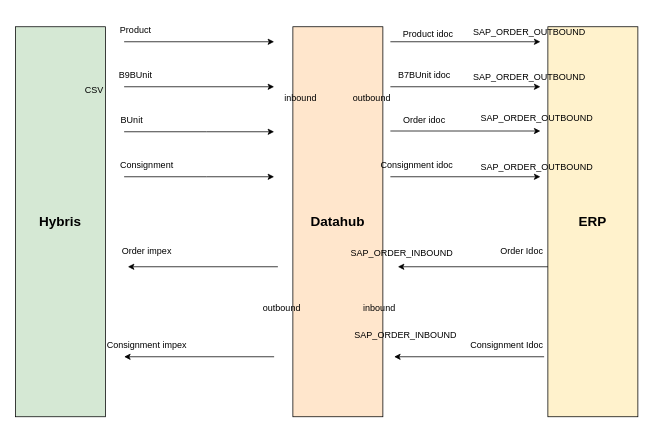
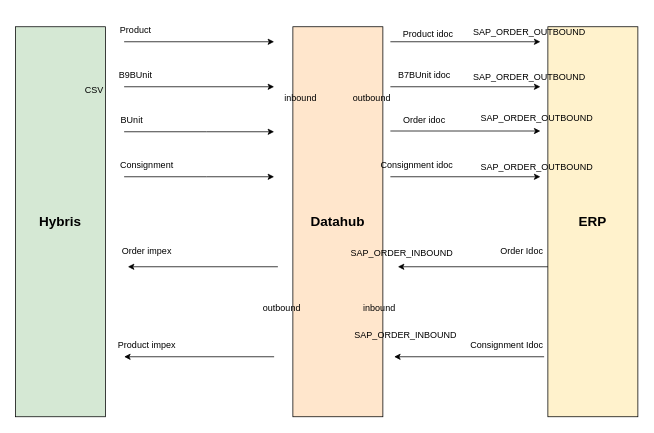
  <mxCell id="0" />
  <mxCell id="1" parent="0" />
  <mxCell id="2" value="&lt;font style=&quot;font-size: 18px;&quot;&gt;&lt;b&gt;Datahub&lt;/b&gt;&lt;/font&gt;" style="rounded=0;whiteSpace=wrap;html=1;fillColor=#ffe6cc;" parent="1" vertex="1"><mxGeometry x="390" y="35" width="120" height="520" as="geometry" /></mxCell>
  <mxCell id="3" value="outbound" style="text;html=1;align=center;verticalAlign=middle;resizable=0;points=[];autosize=1;strokeColor=none;fillColor=none;" vertex="1" parent="1"><mxGeometry x="460" y="115" width="70" height="30" as="geometry" /></mxCell>
  <mxCell id="4" value="inbound" style="text;html=1;align=center;verticalAlign=middle;resizable=0;points=[];autosize=1;strokeColor=none;fillColor=none;" vertex="1" parent="1"><mxGeometry x="470" y="395" width="70" height="30" as="geometry" /></mxCell>
  <mxCell id="5" value="outbound" style="text;html=1;align=center;verticalAlign=middle;resizable=0;points=[];autosize=1;strokeColor=none;fillColor=none;" vertex="1" parent="1"><mxGeometry x="340" y="395" width="70" height="30" as="geometry" /></mxCell>
  <mxCell id="6" value="" style="endArrow=classic;html=1;rounded=0;" edge="1" parent="1"><mxGeometry width="50" height="50" relative="1" as="geometry"><mxPoint x="165" y="55" as="sourcePoint" /><mxPoint x="365" y="55" as="targetPoint" /></mxGeometry></mxCell>
  <mxCell id="7" value="&lt;font style=&quot;font-size: 18px;&quot;&gt;&lt;b&gt;Hybris&lt;/b&gt;&lt;/font&gt;" style="rounded=0;whiteSpace=wrap;html=1;fillColor=#d5e8d4;" vertex="1" parent="1"><mxGeometry x="20" y="35" width="120" height="520" as="geometry" /></mxCell>
  <mxCell id="8" value="&lt;font style=&quot;font-size: 18px;&quot;&gt;&lt;b&gt;ERP&lt;/b&gt;&lt;/font&gt;" style="rounded=0;whiteSpace=wrap;html=1;fillColor=#fff2cc;" vertex="1" parent="1"><mxGeometry x="730" y="35" width="120" height="520" as="geometry" /></mxCell>
  <mxCell id="9" value="Product" style="text;html=1;align=center;verticalAlign=middle;resizable=0;points=[];autosize=1;strokeColor=none;fillColor=none;" vertex="1" parent="1"><mxGeometry x="150" y="25" width="60" height="30" as="geometry" /></mxCell>
  <mxCell id="10" value="" style="endArrow=classic;html=1;rounded=0;" edge="1" parent="1"><mxGeometry width="50" height="50" relative="1" as="geometry"><mxPoint x="165" y="115" as="sourcePoint" /><mxPoint x="365" y="115" as="targetPoint" /></mxGeometry></mxCell>
  <mxCell id="11" value="B9BUnit" style="text;html=1;align=center;verticalAlign=middle;resizable=0;points=[];autosize=1;strokeColor=none;fillColor=none;" vertex="1" parent="1"><mxGeometry x="145" y="85" width="70" height="30" as="geometry" /></mxCell>
  <mxCell id="12" value="" style="endArrow=classic;html=1;rounded=0;" edge="1" parent="1"><mxGeometry width="50" height="50" relative="1" as="geometry"><mxPoint x="165" y="175" as="sourcePoint" /><mxPoint x="365" y="175" as="targetPoint" /><Array as="points"><mxPoint x="275" y="175" /></Array></mxGeometry></mxCell>
  <mxCell id="13" value="BUnit" style="text;html=1;align=center;verticalAlign=middle;resizable=0;points=[];autosize=1;strokeColor=none;fillColor=none;" vertex="1" parent="1"><mxGeometry x="150" y="145" width="50" height="30" as="geometry" /></mxCell>
  <mxCell id="14" value="" style="endArrow=classic;html=1;rounded=0;" edge="1" parent="1"><mxGeometry width="50" height="50" relative="1" as="geometry"><mxPoint x="165" y="235" as="sourcePoint" /><mxPoint x="365" y="235" as="targetPoint" /><Array as="points"><mxPoint x="275" y="235" /></Array></mxGeometry></mxCell>
  <mxCell id="15" value="Consignment" style="text;html=1;align=center;verticalAlign=middle;resizable=0;points=[];autosize=1;strokeColor=none;fillColor=none;" vertex="1" parent="1"><mxGeometry x="150" y="205" width="90" height="30" as="geometry" /></mxCell>
  <mxCell id="16" value="inbound" style="text;html=1;align=center;verticalAlign=middle;resizable=0;points=[];autosize=1;strokeColor=none;fillColor=none;" vertex="1" parent="1"><mxGeometry x="365" y="115" width="70" height="30" as="geometry" /></mxCell>
  <mxCell id="17" value="CSV&lt;br&gt;" style="text;html=1;align=center;verticalAlign=middle;resizable=0;points=[];autosize=1;strokeColor=none;fillColor=none;" vertex="1" parent="1"><mxGeometry x="100" y="105" width="50" height="30" as="geometry" /></mxCell>
  <mxCell id="18" value="" style="endArrow=classic;html=1;rounded=0;" edge="1" parent="1"><mxGeometry width="50" height="50" relative="1" as="geometry"><mxPoint x="520" y="55" as="sourcePoint" /><mxPoint x="720" y="55" as="targetPoint" /></mxGeometry></mxCell>
  <mxCell id="19" value="" style="endArrow=classic;html=1;rounded=0;" edge="1" parent="1"><mxGeometry width="50" height="50" relative="1" as="geometry"><mxPoint x="520" y="115" as="sourcePoint" /><mxPoint x="720" y="115" as="targetPoint" /></mxGeometry></mxCell>
  <mxCell id="20" value="" style="endArrow=classic;html=1;rounded=0;" edge="1" parent="1"><mxGeometry width="50" height="50" relative="1" as="geometry"><mxPoint x="520" y="235" as="sourcePoint" /><mxPoint x="720" y="235" as="targetPoint" /></mxGeometry></mxCell>
  <mxCell id="21" value="Product idoc" style="text;html=1;align=center;verticalAlign=middle;resizable=0;points=[];autosize=1;strokeColor=none;fillColor=none;" vertex="1" parent="1"><mxGeometry x="525" y="30" width="90" height="30" as="geometry" /></mxCell>
  <mxCell id="22" value="B7BUnit idoc" style="text;html=1;align=center;verticalAlign=middle;resizable=0;points=[];autosize=1;strokeColor=none;fillColor=none;" vertex="1" parent="1"><mxGeometry x="520" y="85" width="90" height="30" as="geometry" /></mxCell>
  <mxCell id="23" value="Order idoc" style="text;html=1;align=center;verticalAlign=middle;resizable=0;points=[];autosize=1;strokeColor=none;fillColor=none;" vertex="1" parent="1"><mxGeometry x="525" y="145" width="80" height="30" as="geometry" /></mxCell>
  <mxCell id="24" value="Consignment idoc" style="text;html=1;align=center;verticalAlign=middle;resizable=0;points=[];autosize=1;strokeColor=none;fillColor=none;" vertex="1" parent="1"><mxGeometry x="495" y="205" width="120" height="30" as="geometry" /></mxCell>
  <mxCell id="25" value="" style="endArrow=classic;html=1;rounded=0;" edge="1" parent="1"><mxGeometry width="50" height="50" relative="1" as="geometry"><mxPoint x="730" y="355" as="sourcePoint" /><mxPoint x="530" y="355" as="targetPoint" /></mxGeometry></mxCell>
  <mxCell id="26" value="" style="endArrow=classic;html=1;rounded=0;" edge="1" parent="1"><mxGeometry width="50" height="50" relative="1" as="geometry"><mxPoint x="365" y="475" as="sourcePoint" /><mxPoint x="165" y="475" as="targetPoint" /></mxGeometry></mxCell>
  <mxCell id="27" value="Order Idoc" style="text;html=1;align=center;verticalAlign=middle;resizable=0;points=[];autosize=1;strokeColor=none;fillColor=none;" vertex="1" parent="1"><mxGeometry x="655" y="320" width="80" height="30" as="geometry" /></mxCell>
  <mxCell id="28" value="Consignment Idoc" style="text;html=1;align=center;verticalAlign=middle;resizable=0;points=[];autosize=1;strokeColor=none;fillColor=none;" vertex="1" parent="1"><mxGeometry x="615" y="445" width="120" height="30" as="geometry" /></mxCell>
  <mxCell id="29" value="" style="endArrow=classic;html=1;rounded=0;" edge="1" parent="1"><mxGeometry width="50" height="50" relative="1" as="geometry"><mxPoint x="370" y="355" as="sourcePoint" /><mxPoint x="170" y="355" as="targetPoint" /></mxGeometry></mxCell>
  <mxCell id="30" value="Order impex" style="text;html=1;align=center;verticalAlign=middle;resizable=0;points=[];autosize=1;strokeColor=none;fillColor=none;" vertex="1" parent="1"><mxGeometry x="150" y="320" width="90" height="30" as="geometry" /></mxCell>
- <mxCell id="31" value="Consignment impex" style="text;html=1;align=center;verticalAlign=middle;resizable=0;points=[];autosize=1;strokeColor=none;fillColor=none;" vertex="1" parent="1"><mxGeometry x="130" y="445" width="130" height="30" as="geometry" /></mxCell>
+ <mxCell id="31" value="Product impex" style="text;html=1;align=center;verticalAlign=middle;resizable=0;points=[];autosize=1;strokeColor=none;fillColor=none;" vertex="1" parent="1"><mxGeometry x="130" y="445" width="130" height="30" as="geometry" /></mxCell>
  <mxCell id="32" value="" style="endArrow=classic;html=1;rounded=0;" edge="1" parent="1"><mxGeometry width="50" height="50" relative="1" as="geometry"><mxPoint x="725" y="475" as="sourcePoint" /><mxPoint x="525" y="475" as="targetPoint" /></mxGeometry></mxCell>
  <mxCell id="33" value="&lt;font style=&quot;font-size: 12px;&quot;&gt;SAP_ORDER_INBOUND&lt;/font&gt;" style="text;html=1;align=center;verticalAlign=middle;resizable=0;points=[];autosize=1;strokeColor=none;fillColor=none;fontSize=18;" vertex="1" parent="1"><mxGeometry x="455" y="315" width="160" height="40" as="geometry" /></mxCell>
  <mxCell id="34" value="&lt;font style=&quot;font-size: 12px;&quot;&gt;SAP_ORDER_INBOUND&lt;/font&gt;" style="text;html=1;align=center;verticalAlign=middle;resizable=0;points=[];autosize=1;strokeColor=none;fillColor=none;fontSize=18;" vertex="1" parent="1"><mxGeometry x="460" y="425" width="160" height="40" as="geometry" /></mxCell>
  <mxCell id="35" value="&lt;font style=&quot;font-size: 12px;&quot;&gt;SAP_ORDER_OUTBOUND&lt;/font&gt;" style="text;html=1;align=center;verticalAlign=middle;resizable=0;points=[];autosize=1;strokeColor=none;fillColor=none;fontSize=18;" vertex="1" parent="1"><mxGeometry x="620" y="20" width="170" height="40" as="geometry" /></mxCell>
  <mxCell id="36" value="&lt;font style=&quot;font-size: 12px;&quot;&gt;SAP_ORDER_OUTBOUND&lt;/font&gt;" style="text;html=1;align=center;verticalAlign=middle;resizable=0;points=[];autosize=1;strokeColor=none;fillColor=none;fontSize=18;" vertex="1" parent="1"><mxGeometry x="620" y="80" width="170" height="40" as="geometry" /></mxCell>
  <mxCell id="37" value="&lt;font style=&quot;font-size: 12px;&quot;&gt;SAP_ORDER_OUTBOUND&lt;/font&gt;" style="text;html=1;align=center;verticalAlign=middle;resizable=0;points=[];autosize=1;strokeColor=none;fillColor=none;fontSize=18;" vertex="1" parent="1"><mxGeometry x="630" y="135" width="170" height="40" as="geometry" /></mxCell>
  <mxCell id="38" value="&lt;font style=&quot;font-size: 12px;&quot;&gt;SAP_ORDER_OUTBOUND&lt;/font&gt;" style="text;html=1;align=center;verticalAlign=middle;resizable=0;points=[];autosize=1;strokeColor=none;fillColor=none;fontSize=18;" vertex="1" parent="1"><mxGeometry x="630" y="200" width="170" height="40" as="geometry" /></mxCell>
  <mxCell id="39" value="" style="endArrow=classic;html=1;rounded=0;" edge="1" parent="1"><mxGeometry width="50" height="50" relative="1" as="geometry"><mxPoint x="520" y="174" as="sourcePoint" /><mxPoint x="720" y="174" as="targetPoint" /></mxGeometry></mxCell>
